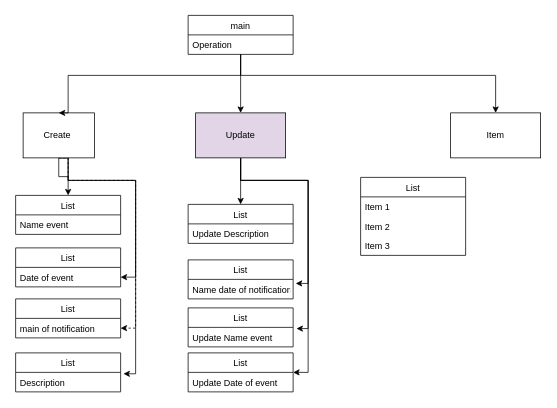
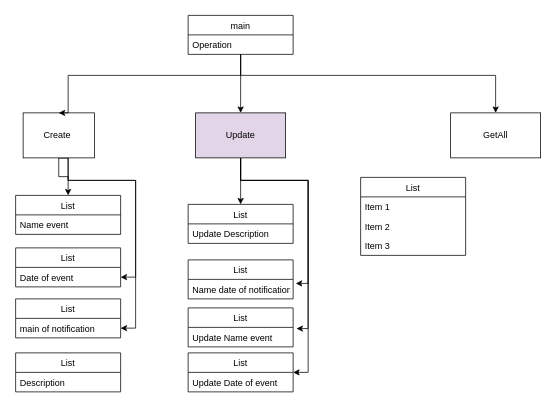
  <mxCell id="0" />
  <mxCell id="1" parent="0" />
  <mxCell id="2" style="edgeStyle=orthogonalEdgeStyle;rounded=0;orthogonalLoop=1;jettySize=auto;html=1;exitX=0.5;exitY=1;exitDx=0;exitDy=0;entryX=0.5;entryY=0;entryDx=0;entryDy=0;" parent="1" source="6" target="30" edge="1"><mxGeometry relative="1" as="geometry" /></mxCell>
  <mxCell id="3" style="edgeStyle=orthogonalEdgeStyle;rounded=0;orthogonalLoop=1;jettySize=auto;html=1;exitX=0.5;exitY=1;exitDx=0;exitDy=0;entryX=1;entryY=0.5;entryDx=0;entryDy=0;" parent="1" source="6" target="27" edge="1"><mxGeometry relative="1" as="geometry"><Array as="points"><mxPoint x="90" y="240" /><mxPoint x="180" y="240" /><mxPoint x="180" y="369" /></Array></mxGeometry></mxCell>
- <mxCell id="4" style="edgeStyle=orthogonalEdgeStyle;rounded=0;orthogonalLoop=1;jettySize=auto;html=1;exitX=0.5;exitY=1;exitDx=0;exitDy=0;dashed=1;" parent="1" source="6" target="29" edge="1"><mxGeometry relative="1" as="geometry"><Array as="points"><mxPoint x="90" y="240" /><mxPoint x="180" y="240" /><mxPoint x="180" y="437" /></Array></mxGeometry></mxCell>
- <mxCell id="5" style="edgeStyle=orthogonalEdgeStyle;rounded=0;orthogonalLoop=1;jettySize=auto;html=1;exitX=0.5;exitY=1;exitDx=0;exitDy=0;entryX=1.027;entryY=0.072;entryDx=0;entryDy=0;entryPerimeter=0;" parent="1" source="6" target="33" edge="1"><mxGeometry relative="1" as="geometry"><Array as="points"><mxPoint x="90" y="240" /><mxPoint x="180" y="240" /><mxPoint x="180" y="498" /></Array></mxGeometry></mxCell>
+ <mxCell id="4" style="edgeStyle=orthogonalEdgeStyle;rounded=0;orthogonalLoop=1;jettySize=auto;html=1;exitX=0.5;exitY=1;exitDx=0;exitDy=0;" parent="1" source="6" target="29" edge="1"><mxGeometry relative="1" as="geometry"><Array as="points"><mxPoint x="90" y="240" /><mxPoint x="180" y="240" /><mxPoint x="180" y="437" /></Array></mxGeometry></mxCell>
  <mxCell id="6" value="Create&amp;nbsp;" style="rounded=0;whiteSpace=wrap;html=1;" parent="1" vertex="1"><mxGeometry x="30" y="150" width="95" height="60" as="geometry" /></mxCell>
  <mxCell id="7" style="edgeStyle=orthogonalEdgeStyle;rounded=0;orthogonalLoop=1;jettySize=auto;html=1;exitX=0.5;exitY=1;exitDx=0;exitDy=0;entryX=0.5;entryY=0;entryDx=0;entryDy=0;" parent="1" source="11" target="13" edge="1"><mxGeometry relative="1" as="geometry" /></mxCell>
  <mxCell id="8" style="edgeStyle=orthogonalEdgeStyle;rounded=0;orthogonalLoop=1;jettySize=auto;html=1;exitX=0.5;exitY=1;exitDx=0;exitDy=0;entryX=1.025;entryY=0.208;entryDx=0;entryDy=0;entryPerimeter=0;" parent="1" source="11" target="21" edge="1"><mxGeometry relative="1" as="geometry"><Array as="points"><mxPoint x="320" y="240" /><mxPoint x="410" y="240" /><mxPoint x="410" y="377" /></Array></mxGeometry></mxCell>
  <mxCell id="9" style="edgeStyle=orthogonalEdgeStyle;rounded=0;orthogonalLoop=1;jettySize=auto;html=1;exitX=0.5;exitY=1;exitDx=0;exitDy=0;entryX=1.032;entryY=0.063;entryDx=0;entryDy=0;entryPerimeter=0;" parent="1" source="11" target="25" edge="1"><mxGeometry relative="1" as="geometry"><Array as="points"><mxPoint x="320" y="240" /><mxPoint x="410" y="240" /><mxPoint x="410" y="438" /></Array></mxGeometry></mxCell>
  <mxCell id="10" style="edgeStyle=orthogonalEdgeStyle;rounded=0;orthogonalLoop=1;jettySize=auto;html=1;exitX=0.5;exitY=1;exitDx=0;exitDy=0;entryX=1;entryY=0.5;entryDx=0;entryDy=0;" parent="1" source="11" target="22" edge="1"><mxGeometry relative="1" as="geometry"><Array as="points"><mxPoint x="320" y="240" /><mxPoint x="410" y="240" /><mxPoint x="410" y="496" /></Array></mxGeometry></mxCell>
  <mxCell id="11" value="Update" style="rounded=0;whiteSpace=wrap;html=1;fillColor=#e1d5e7;" parent="1" vertex="1"><mxGeometry x="260" y="150" width="120" height="60" as="geometry" /></mxCell>
- <mxCell id="12" value="Item" style="rounded=0;whiteSpace=wrap;html=1;" parent="1" vertex="1"><mxGeometry x="600" y="150" width="120" height="60" as="geometry" /></mxCell>
+ <mxCell id="12" value="GetAll" style="rounded=0;whiteSpace=wrap;html=1;" parent="1" vertex="1"><mxGeometry x="600" y="150" width="120" height="60" as="geometry" /></mxCell>
  <mxCell id="13" value="List" style="swimlane;fontStyle=0;childLayout=stackLayout;horizontal=1;startSize=26;horizontalStack=0;resizeParent=1;resizeParentMax=0;resizeLast=0;collapsible=1;marginBottom=0;" parent="1" vertex="1"><mxGeometry x="250" y="272" width="140" height="52" as="geometry" /></mxCell>
  <mxCell id="14" value="Update Description" style="text;strokeColor=none;fillColor=none;align=left;verticalAlign=top;spacingLeft=4;spacingRight=4;overflow=hidden;rotatable=0;points=[[0,0.5],[1,0.5]];portConstraint=eastwest;" parent="13" vertex="1"><mxGeometry y="26" width="140" height="26" as="geometry" /></mxCell>
  <mxCell id="15" style="edgeStyle=orthogonalEdgeStyle;rounded=0;orthogonalLoop=1;jettySize=auto;html=1;" parent="1" source="18" target="11" edge="1"><mxGeometry relative="1" as="geometry" /></mxCell>
  <mxCell id="16" style="edgeStyle=orthogonalEdgeStyle;rounded=0;orthogonalLoop=1;jettySize=auto;html=1;entryX=0.5;entryY=0;entryDx=0;entryDy=0;" parent="1" source="18" target="6" edge="1"><mxGeometry relative="1" as="geometry"><Array as="points"><mxPoint x="320" y="100" /><mxPoint x="90" y="100" /></Array></mxGeometry></mxCell>
  <mxCell id="17" style="edgeStyle=orthogonalEdgeStyle;rounded=0;orthogonalLoop=1;jettySize=auto;html=1;entryX=0.5;entryY=0;entryDx=0;entryDy=0;" parent="1" source="18" target="12" edge="1"><mxGeometry relative="1" as="geometry"><Array as="points"><mxPoint x="320" y="100" /><mxPoint x="660" y="100" /></Array></mxGeometry></mxCell>
  <mxCell id="18" value="main" style="swimlane;fontStyle=0;childLayout=stackLayout;horizontal=1;startSize=26;horizontalStack=0;resizeParent=1;resizeParentMax=0;resizeLast=0;collapsible=1;marginBottom=0;" parent="1" vertex="1"><mxGeometry x="250" y="20" width="140" height="52" as="geometry" /></mxCell>
  <mxCell id="19" value="Operation " style="text;strokeColor=none;fillColor=none;align=left;verticalAlign=top;spacingLeft=4;spacingRight=4;overflow=hidden;rotatable=0;points=[[0,0.5],[1,0.5]];portConstraint=eastwest;" parent="18" vertex="1"><mxGeometry y="26" width="140" height="26" as="geometry" /></mxCell>
  <mxCell id="20" value="List" style="swimlane;fontStyle=0;childLayout=stackLayout;horizontal=1;startSize=26;horizontalStack=0;resizeParent=1;resizeParentMax=0;resizeLast=0;collapsible=1;marginBottom=0;" parent="1" vertex="1"><mxGeometry x="250" y="346" width="140" height="52" as="geometry" /></mxCell>
  <mxCell id="21" value="Name date of notification" style="text;strokeColor=none;fillColor=none;align=left;verticalAlign=top;spacingLeft=4;spacingRight=4;overflow=hidden;rotatable=0;points=[[0,0.5],[1,0.5]];portConstraint=eastwest;" parent="20" vertex="1"><mxGeometry y="26" width="140" height="26" as="geometry" /></mxCell>
  <mxCell id="22" value="List" style="swimlane;fontStyle=0;childLayout=stackLayout;horizontal=1;startSize=26;horizontalStack=0;resizeParent=1;resizeParentMax=0;resizeLast=0;collapsible=1;marginBottom=0;" parent="1" vertex="1"><mxGeometry x="250" y="470" width="140" height="52" as="geometry" /></mxCell>
  <mxCell id="23" value="Update Date of event" style="text;strokeColor=none;fillColor=none;align=left;verticalAlign=top;spacingLeft=4;spacingRight=4;overflow=hidden;rotatable=0;points=[[0,0.5],[1,0.5]];portConstraint=eastwest;" parent="22" vertex="1"><mxGeometry y="26" width="140" height="26" as="geometry" /></mxCell>
  <mxCell id="24" value="List" style="swimlane;fontStyle=0;childLayout=stackLayout;horizontal=1;startSize=26;horizontalStack=0;resizeParent=1;resizeParentMax=0;resizeLast=0;collapsible=1;marginBottom=0;" parent="1" vertex="1"><mxGeometry x="250" y="410" width="140" height="52" as="geometry" /></mxCell>
  <mxCell id="25" value="Update Name event" style="text;strokeColor=none;fillColor=none;align=left;verticalAlign=top;spacingLeft=4;spacingRight=4;overflow=hidden;rotatable=0;points=[[0,0.5],[1,0.5]];portConstraint=eastwest;" parent="24" vertex="1"><mxGeometry y="26" width="140" height="26" as="geometry" /></mxCell>
  <mxCell id="26" value="List" style="swimlane;fontStyle=0;childLayout=stackLayout;horizontal=1;startSize=26;horizontalStack=0;resizeParent=1;resizeParentMax=0;resizeLast=0;collapsible=1;marginBottom=0;" parent="1" vertex="1"><mxGeometry x="20" y="330" width="140" height="52" as="geometry" /></mxCell>
  <mxCell id="27" value="Date of event" style="text;strokeColor=none;fillColor=none;align=left;verticalAlign=top;spacingLeft=4;spacingRight=4;overflow=hidden;rotatable=0;points=[[0,0.5],[1,0.5]];portConstraint=eastwest;" parent="26" vertex="1"><mxGeometry y="26" width="140" height="26" as="geometry" /></mxCell>
  <mxCell id="28" value="List" style="swimlane;fontStyle=0;childLayout=stackLayout;horizontal=1;startSize=26;horizontalStack=0;resizeParent=1;resizeParentMax=0;resizeLast=0;collapsible=1;marginBottom=0;" parent="1" vertex="1"><mxGeometry x="20" y="398" width="140" height="52" as="geometry" /></mxCell>
  <mxCell id="29" value="main of notification" style="text;strokeColor=none;fillColor=none;align=left;verticalAlign=top;spacingLeft=4;spacingRight=4;overflow=hidden;rotatable=0;points=[[0,0.5],[1,0.5]];portConstraint=eastwest;" parent="28" vertex="1"><mxGeometry y="26" width="140" height="26" as="geometry" /></mxCell>
  <mxCell id="30" value="List" style="swimlane;fontStyle=0;childLayout=stackLayout;horizontal=1;startSize=26;horizontalStack=0;resizeParent=1;resizeParentMax=0;resizeLast=0;collapsible=1;marginBottom=0;" parent="1" vertex="1"><mxGeometry x="20" y="260" width="140" height="52" as="geometry" /></mxCell>
  <mxCell id="31" value="Name event" style="text;strokeColor=none;fillColor=none;align=left;verticalAlign=top;spacingLeft=4;spacingRight=4;overflow=hidden;rotatable=0;points=[[0,0.5],[1,0.5]];portConstraint=eastwest;" parent="30" vertex="1"><mxGeometry y="26" width="140" height="26" as="geometry" /></mxCell>
  <mxCell id="32" value="List" style="swimlane;fontStyle=0;childLayout=stackLayout;horizontal=1;startSize=26;horizontalStack=0;resizeParent=1;resizeParentMax=0;resizeLast=0;collapsible=1;marginBottom=0;" parent="1" vertex="1"><mxGeometry x="20" y="470" width="140" height="52" as="geometry" /></mxCell>
  <mxCell id="33" value="Description" style="text;strokeColor=none;fillColor=none;align=left;verticalAlign=top;spacingLeft=4;spacingRight=4;overflow=hidden;rotatable=0;points=[[0,0.5],[1,0.5]];portConstraint=eastwest;" parent="32" vertex="1"><mxGeometry y="26" width="140" height="26" as="geometry" /></mxCell>
  <mxCell id="34" value="List" style="swimlane;fontStyle=0;childLayout=stackLayout;horizontal=1;startSize=26;horizontalStack=0;resizeParent=1;resizeParentMax=0;resizeLast=0;collapsible=1;marginBottom=0;" vertex="1" parent="1"><mxGeometry x="480" y="236" width="140" height="104" as="geometry" /></mxCell>
  <mxCell id="35" value="Item 1" style="text;strokeColor=none;fillColor=none;align=left;verticalAlign=top;spacingLeft=4;spacingRight=4;overflow=hidden;rotatable=0;points=[[0,0.5],[1,0.5]];portConstraint=eastwest;" vertex="1" parent="34"><mxGeometry y="26" width="140" height="26" as="geometry" /></mxCell>
  <mxCell id="36" value="Item 2" style="text;strokeColor=none;fillColor=none;align=left;verticalAlign=top;spacingLeft=4;spacingRight=4;overflow=hidden;rotatable=0;points=[[0,0.5],[1,0.5]];portConstraint=eastwest;" vertex="1" parent="34"><mxGeometry y="52" width="140" height="26" as="geometry" /></mxCell>
  <mxCell id="37" value="Item 3" style="text;strokeColor=none;fillColor=none;align=left;verticalAlign=top;spacingLeft=4;spacingRight=4;overflow=hidden;rotatable=0;points=[[0,0.5],[1,0.5]];portConstraint=eastwest;" vertex="1" parent="34"><mxGeometry y="78" width="140" height="26" as="geometry" /></mxCell>
